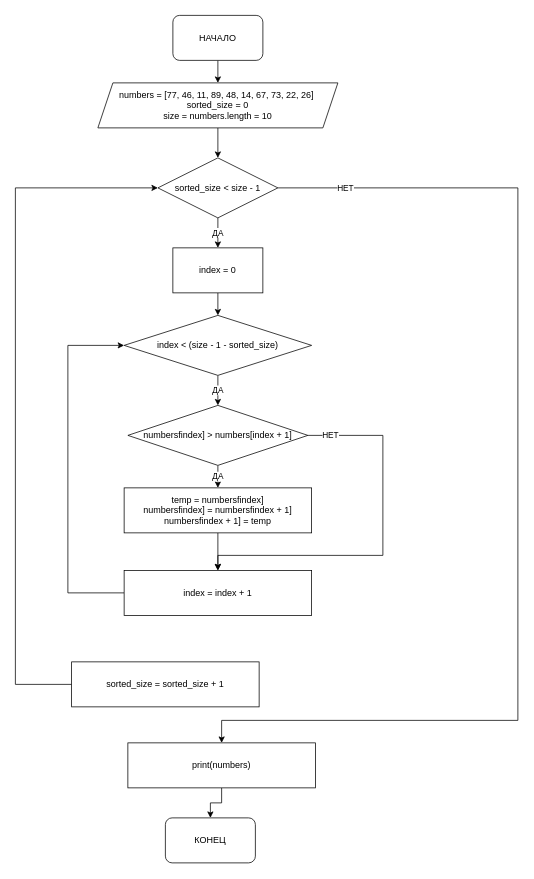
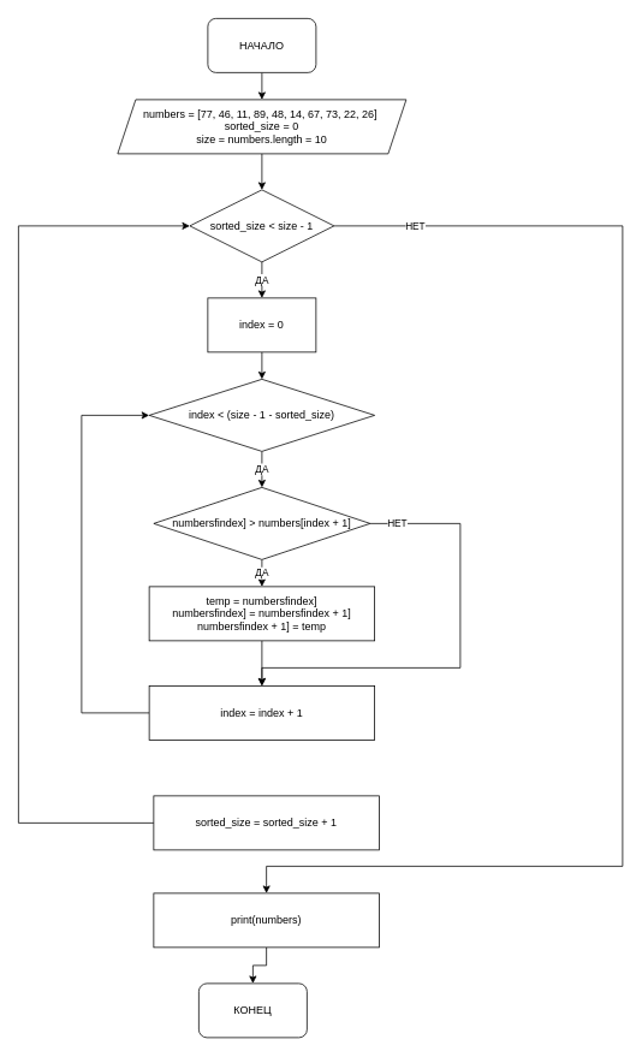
  <mxCell id="0" />
  <mxCell id="1" parent="0" />
  <mxCell id="2" style="edgeStyle=orthogonalEdgeStyle;rounded=0;orthogonalLoop=1;jettySize=auto;html=1;exitX=0.5;exitY=1;exitDx=0;exitDy=0;entryX=0.5;entryY=0;entryDx=0;entryDy=0;" edge="1" parent="1" source="3" target="5"><mxGeometry relative="1" as="geometry" /></mxCell>
  <mxCell id="3" value="НАЧАЛО" style="rounded=1;whiteSpace=wrap;html=1;" vertex="1" parent="1"><mxGeometry x="230" y="20" width="120" height="60" as="geometry" /></mxCell>
  <mxCell id="4" style="edgeStyle=orthogonalEdgeStyle;rounded=0;orthogonalLoop=1;jettySize=auto;html=1;exitX=0.5;exitY=1;exitDx=0;exitDy=0;entryX=0.5;entryY=0;entryDx=0;entryDy=0;" edge="1" parent="1" source="5" target="8"><mxGeometry relative="1" as="geometry" /></mxCell>
  <mxCell id="5" value="&lt;div&gt;numbers = [77, 46, 11, 89, 48, 14, 67, 73, 22, 26]&amp;nbsp;&lt;/div&gt;&lt;div&gt;sorted_size = 0&lt;/div&gt;&lt;div&gt;size = numbers.length = 10&lt;/div&gt;" style="shape=parallelogram;perimeter=parallelogramPerimeter;whiteSpace=wrap;html=1;fixedSize=1;" vertex="1" parent="1"><mxGeometry x="130" y="110" width="320" height="60" as="geometry" /></mxCell>
  <mxCell id="6" value="ДА" style="edgeStyle=orthogonalEdgeStyle;rounded=0;orthogonalLoop=1;jettySize=auto;html=1;exitX=0.5;exitY=1;exitDx=0;exitDy=0;entryX=0.5;entryY=0;entryDx=0;entryDy=0;" edge="1" parent="1" source="8" target="10"><mxGeometry relative="1" as="geometry" /></mxCell>
  <mxCell id="7" value="НЕТ" style="edgeStyle=orthogonalEdgeStyle;rounded=0;orthogonalLoop=1;jettySize=auto;html=1;entryX=0.5;entryY=0;entryDx=0;entryDy=0;" edge="1" parent="1" source="8" target="23"><mxGeometry x="-0.876" relative="1" as="geometry"><Array as="points"><mxPoint x="690" y="250" /><mxPoint x="690" y="960" /><mxPoint x="295" y="960" /></Array><mxPoint as="offset" /></mxGeometry></mxCell>
  <mxCell id="8" value="sorted_size &amp;lt; size - 1" style="rhombus;whiteSpace=wrap;html=1;" vertex="1" parent="1"><mxGeometry x="210" y="210" width="160" height="80" as="geometry" /></mxCell>
  <mxCell id="9" style="edgeStyle=orthogonalEdgeStyle;rounded=0;orthogonalLoop=1;jettySize=auto;html=1;exitX=0.5;exitY=1;exitDx=0;exitDy=0;entryX=0.5;entryY=0;entryDx=0;entryDy=0;" edge="1" parent="1" source="10" target="12"><mxGeometry relative="1" as="geometry" /></mxCell>
  <mxCell id="10" value="index = 0" style="rounded=0;whiteSpace=wrap;html=1;" vertex="1" parent="1"><mxGeometry x="230" y="330" width="120" height="60" as="geometry" /></mxCell>
  <mxCell id="11" value="ДА" style="edgeStyle=orthogonalEdgeStyle;rounded=0;orthogonalLoop=1;jettySize=auto;html=1;exitX=0.5;exitY=1;exitDx=0;exitDy=0;entryX=0.5;entryY=0;entryDx=0;entryDy=0;" edge="1" parent="1" source="12" target="15"><mxGeometry relative="1" as="geometry" /></mxCell>
  <mxCell id="12" value="index &amp;lt; (size - 1 - sorted_size)" style="rhombus;whiteSpace=wrap;html=1;" vertex="1" parent="1"><mxGeometry x="165" y="420" width="250" height="80" as="geometry" /></mxCell>
  <mxCell id="13" value="ДА" style="edgeStyle=orthogonalEdgeStyle;rounded=0;orthogonalLoop=1;jettySize=auto;html=1;" edge="1" parent="1" source="15" target="17"><mxGeometry relative="1" as="geometry" /></mxCell>
  <mxCell id="14" value="НЕТ" style="edgeStyle=orthogonalEdgeStyle;rounded=0;orthogonalLoop=1;jettySize=auto;html=1;entryX=0.5;entryY=0;entryDx=0;entryDy=0;" edge="1" parent="1" source="15" target="19"><mxGeometry x="-0.88" relative="1" as="geometry"><Array as="points"><mxPoint x="510" y="580" /><mxPoint x="510" y="740" /><mxPoint x="290" y="740" /></Array><mxPoint as="offset" /></mxGeometry></mxCell>
  <mxCell id="15" value="numbersfindex] &amp;gt; numbers[index + 1]" style="rhombus;whiteSpace=wrap;html=1;" vertex="1" parent="1"><mxGeometry x="170" y="540" width="240" height="80" as="geometry" /></mxCell>
  <mxCell id="16" style="edgeStyle=orthogonalEdgeStyle;rounded=0;orthogonalLoop=1;jettySize=auto;html=1;exitX=0.5;exitY=1;exitDx=0;exitDy=0;entryX=0.5;entryY=0;entryDx=0;entryDy=0;" edge="1" parent="1" source="17" target="19"><mxGeometry relative="1" as="geometry" /></mxCell>
  <mxCell id="17" value="&lt;div&gt;temp = numbersfindex]&lt;/div&gt;&lt;div&gt;&lt;span&gt;   &lt;/span&gt;numbersfindex] = numbersfindex + 1]&lt;/div&gt;&lt;div&gt;&lt;span&gt;   &lt;/span&gt;numbersfindex + 1] = temp&lt;/div&gt;" style="rounded=0;whiteSpace=wrap;html=1;" vertex="1" parent="1"><mxGeometry x="165" y="650" width="250" height="60" as="geometry" /></mxCell>
  <mxCell id="18" style="edgeStyle=orthogonalEdgeStyle;rounded=0;orthogonalLoop=1;jettySize=auto;html=1;entryX=0;entryY=0.5;entryDx=0;entryDy=0;" edge="1" parent="1" source="19" target="12"><mxGeometry relative="1" as="geometry"><Array as="points"><mxPoint x="90" y="790" /><mxPoint x="90" y="460" /></Array></mxGeometry></mxCell>
  <mxCell id="19" value="index = index + 1" style="rounded=0;whiteSpace=wrap;html=1;" vertex="1" parent="1"><mxGeometry x="165" y="760" width="250" height="60" as="geometry" /></mxCell>
  <mxCell id="20" style="edgeStyle=orthogonalEdgeStyle;rounded=0;orthogonalLoop=1;jettySize=auto;html=1;entryX=0;entryY=0.5;entryDx=0;entryDy=0;" edge="1" parent="1" source="21" target="8"><mxGeometry relative="1" as="geometry"><mxPoint x="-10" y="164" as="targetPoint" /><Array as="points"><mxPoint x="20" y="912" /><mxPoint x="20" y="250" /></Array></mxGeometry></mxCell>
- <mxCell id="21" value="sorted_size = sorted_size + 1" style="rounded=0;whiteSpace=wrap;html=1;" vertex="1" parent="1"><mxGeometry x="95" y="882" width="250" height="60" as="geometry" /></mxCell>
+ <mxCell id="21" value="sorted_size = sorted_size + 1" style="rounded=0;whiteSpace=wrap;html=1;" vertex="1" parent="1"><mxGeometry x="170" y="882" width="250" height="60" as="geometry" /></mxCell>
  <mxCell id="22" style="edgeStyle=orthogonalEdgeStyle;rounded=0;orthogonalLoop=1;jettySize=auto;html=1;exitX=0.5;exitY=1;exitDx=0;exitDy=0;entryX=0.5;entryY=0;entryDx=0;entryDy=0;" edge="1" parent="1" source="23" target="24"><mxGeometry relative="1" as="geometry" /></mxCell>
  <mxCell id="23" value="print(numbers)" style="rounded=0;whiteSpace=wrap;html=1;" vertex="1" parent="1"><mxGeometry x="170" y="990" width="250" height="60" as="geometry" /></mxCell>
  <mxCell id="24" value="КОНЕЦ" style="rounded=1;whiteSpace=wrap;html=1;" vertex="1" parent="1"><mxGeometry x="220" y="1090" width="120" height="60" as="geometry" /></mxCell>
